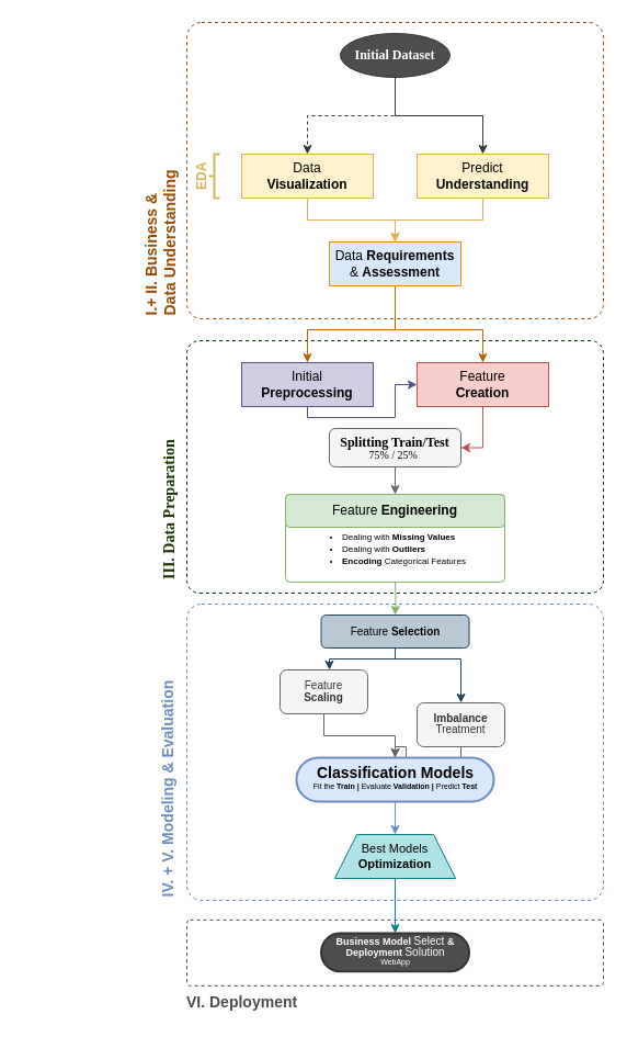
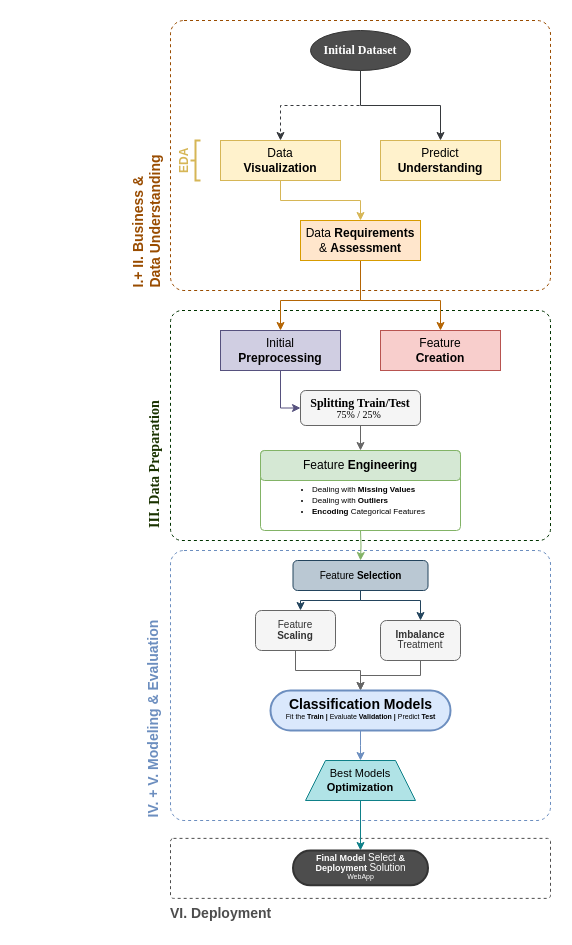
  <mxCell id="0" />
  <mxCell id="1" parent="0" />
  <mxCell id="2" value="" style="rounded=1;whiteSpace=wrap;html=1;labelBackgroundColor=none;dashed=1;fillColor=none;arcSize=5;strokeColor=#4d4d4d;gradientColor=#7ea6e0;" parent="1" vertex="1"><mxGeometry x="170" y="837.89" width="380" height="60" as="geometry" /></mxCell>
  <mxCell id="3" value="" style="rounded=1;whiteSpace=wrap;html=1;labelBackgroundColor=none;dashed=1;fillColor=none;arcSize=5;strokeColor=#6c8ebf;gradientColor=#7ea6e0;" parent="1" vertex="1"><mxGeometry x="170" y="550" width="380" height="270" as="geometry" /></mxCell>
  <mxCell id="4" value="&lt;b style=&quot;font-size: 14px;&quot;&gt;IV. + V. Modeling &amp;amp; Evaluation&lt;/b&gt;" style="text;whiteSpace=wrap;html=1;rotation=-90;fillColor=none;strokeColor=none;fontSize=14;gradientColor=#7ea6e0;fontColor=#6c8ebf;" parent="1" vertex="1"><mxGeometry x="20" y="677.5" width="260" height="25" as="geometry" /></mxCell>
  <mxCell id="5" value="&lt;b&gt;&lt;br&gt;&lt;/b&gt;" style="whiteSpace=wrap;html=1;labelBackgroundColor=none;strokeColor=#82b366;fillColor=none;rounded=1;arcSize=5;" parent="1" vertex="1"><mxGeometry x="260" y="450" width="200" height="80" as="geometry" /></mxCell>
  <mxCell id="6" value="" style="rounded=1;whiteSpace=wrap;html=1;labelBackgroundColor=none;dashed=1;fillColor=none;arcSize=5;strokeColor=#003300;movable=1;resizable=1;rotatable=1;deletable=1;editable=1;connectable=1;" parent="1" vertex="1"><mxGeometry x="170" y="310" width="380" height="230" as="geometry" /></mxCell>
  <mxCell id="7" value="" style="rounded=1;whiteSpace=wrap;html=1;labelBackgroundColor=none;dashed=1;fillColor=none;arcSize=5;strokeColor=#994C00;" parent="1" vertex="1"><mxGeometry x="170" y="20" width="380" height="270" as="geometry" /></mxCell>
  <mxCell id="8" style="edgeStyle=orthogonalEdgeStyle;html=1;exitX=0.5;exitY=1;exitDx=0;exitDy=0;rounded=0;entryX=0.5;entryY=0;entryDx=0;entryDy=0;fillColor=#eeeeee;strokeColor=#36393d;dashed=1;" parent="1" source="10" target="12" edge="1"><mxGeometry relative="1" as="geometry"><mxPoint x="310" y="120" as="targetPoint" /></mxGeometry></mxCell>
  <mxCell id="9" style="edgeStyle=orthogonalEdgeStyle;rounded=0;html=1;exitX=0.5;exitY=1;exitDx=0;exitDy=0;entryX=0.5;entryY=0;entryDx=0;entryDy=0;fillColor=#eeeeee;strokeColor=#36393d;" parent="1" source="10" target="14" edge="1"><mxGeometry relative="1" as="geometry" /></mxCell>
  <mxCell id="10" value="&lt;b&gt;Initial Dataset&lt;/b&gt;" style="ellipse;whiteSpace=wrap;html=1;fillColor=#4D4D4D;strokeColor=#333333;fontColor=#FFFFFF;rounded=1;fontFamily=Calibri;fontSource=https%3A%2F%2Fwww.downloadfonts.io%2Fcalibri-font-family-free%2F;" parent="1" vertex="1"><mxGeometry x="310" y="30" width="100" height="40" as="geometry" /></mxCell>
  <mxCell id="11" value="" style="edgeStyle=orthogonalEdgeStyle;rounded=0;html=1;fontColor=#d6b656;fillColor=#fff2cc;strokeColor=#d6b656;" parent="1" source="12" target="20" edge="1"><mxGeometry relative="1" as="geometry" /></mxCell>
  <mxCell id="12" value="Data&lt;br&gt;&lt;b&gt;Visualization&lt;/b&gt;" style="whiteSpace=wrap;html=1;fillColor=#fff2cc;strokeColor=#d6b656;" parent="1" vertex="1"><mxGeometry x="220" y="140" width="120" height="40" as="geometry" /></mxCell>
- <mxCell id="13" style="edgeStyle=orthogonalEdgeStyle;rounded=0;html=1;exitX=0.5;exitY=1;exitDx=0;exitDy=0;entryX=0.5;entryY=0;entryDx=0;entryDy=0;fontColor=#d6b656;fillColor=#fff2cc;strokeColor=#d6b656;" parent="1" source="14" target="20" edge="1"><mxGeometry relative="1" as="geometry" /></mxCell>
  <mxCell id="14" value="Predict&lt;br&gt;&lt;b&gt;Understanding&lt;/b&gt;" style="whiteSpace=wrap;html=1;fillColor=#fff2cc;strokeColor=#d6b656;" parent="1" vertex="1"><mxGeometry x="380" y="140" width="120" height="40" as="geometry" /></mxCell>
  <mxCell id="15" value="" style="strokeWidth=2;html=1;shape=mxgraph.flowchart.annotation_2;align=left;labelPosition=right;pointerEvents=1;fillColor=#fff2cc;strokeColor=#d6b656;" parent="1" vertex="1"><mxGeometry x="190" y="140" width="10" height="40" as="geometry" /></mxCell>
  <mxCell id="16" value="&lt;span style=&quot;font-family: Helvetica; font-size: 12px; font-style: normal; font-variant-ligatures: normal; font-variant-caps: normal; letter-spacing: normal; orphans: 2; text-align: left; text-indent: 0px; text-transform: none; widows: 2; word-spacing: 0px; -webkit-text-stroke-width: 0px; text-decoration-thickness: initial; text-decoration-style: initial; text-decoration-color: initial; float: none; display: inline !important;&quot;&gt;&lt;b&gt;EDA&lt;/b&gt;&lt;/span&gt;" style="text;whiteSpace=wrap;html=1;rotation=-90;fillColor=none;strokeColor=none;fontColor=#d6b656;" parent="1" vertex="1"><mxGeometry x="160" y="155" width="30" height="10" as="geometry" /></mxCell>
  <mxCell id="17" value="&lt;b style=&quot;font-size: 14px;&quot;&gt;I.+ II. Business &amp;amp; &lt;br style=&quot;font-size: 14px;&quot;&gt;Data Understanding&lt;/b&gt;" style="text;whiteSpace=wrap;html=1;rotation=-90;fillColor=none;strokeColor=none;fontColor=#994C00;fontSize=14;" parent="1" vertex="1"><mxGeometry x="60" y="187.5" width="165" height="40" as="geometry" /></mxCell>
  <mxCell id="18" value="" style="edgeStyle=orthogonalEdgeStyle;rounded=0;html=1;fontColor=#994C00;fillColor=#fad7ac;strokeColor=#b46504;" parent="1" source="20" target="22" edge="1"><mxGeometry relative="1" as="geometry"><Array as="points"><mxPoint x="360" y="300" /><mxPoint x="280" y="300" /></Array></mxGeometry></mxCell>
  <mxCell id="19" style="edgeStyle=orthogonalEdgeStyle;rounded=0;html=1;exitX=0.5;exitY=1;exitDx=0;exitDy=0;fontColor=#994C00;fillColor=#fad7ac;strokeColor=#b46504;" parent="1" source="20" target="24" edge="1"><mxGeometry relative="1" as="geometry"><Array as="points"><mxPoint x="360" y="300" /><mxPoint x="440" y="300" /></Array></mxGeometry></mxCell>
- <mxCell id="20" value="Data &lt;b&gt;Requirements &lt;/b&gt;&amp;amp;&amp;nbsp;&lt;b&gt;Assessment&lt;/b&gt;" style="whiteSpace=wrap;html=1;fillColor=#dae8fc;strokeColor=#d79b00;" parent="1" vertex="1"><mxGeometry x="300" y="220" width="120" height="40" as="geometry" /></mxCell>
- <mxCell id="21" style="edgeStyle=orthogonalEdgeStyle;rounded=0;html=1;exitX=0.5;exitY=1;exitDx=0;exitDy=0;fontColor=#994C00;fillColor=#d0cee2;strokeColor=#56517e;" parent="1" source="22" target="24" edge="1"><mxGeometry relative="1" as="geometry"><mxPoint x="280" y="450" as="targetPoint" /></mxGeometry></mxCell>
+ <mxCell id="20" value="Data &lt;b&gt;Requirements &lt;/b&gt;&amp;amp;&amp;nbsp;&lt;b&gt;Assessment&lt;/b&gt;" style="whiteSpace=wrap;html=1;fillColor=#ffe6cc;strokeColor=#d79b00;" parent="1" vertex="1"><mxGeometry x="300" y="220" width="120" height="40" as="geometry" /></mxCell>
+ <mxCell id="21" style="edgeStyle=orthogonalEdgeStyle;rounded=0;html=1;exitX=0.5;exitY=1;exitDx=0;exitDy=0;fontColor=#994C00;fillColor=#d0cee2;strokeColor=#56517e;entryX=0;entryY=0.5;entryDx=0;entryDy=0;" parent="1" source="22" target="27" edge="1"><mxGeometry relative="1" as="geometry"><mxPoint x="280" y="450" as="targetPoint" /></mxGeometry></mxCell>
  <mxCell id="22" value="Initial &lt;br&gt;&lt;b&gt;Preprocessing&lt;/b&gt;" style="whiteSpace=wrap;html=1;fillColor=#d0cee2;strokeColor=#56517e;" parent="1" vertex="1"><mxGeometry x="220" y="330" width="120" height="40" as="geometry" /></mxCell>
- <mxCell id="23" style="edgeStyle=orthogonalEdgeStyle;rounded=0;html=1;exitX=0.5;exitY=1;exitDx=0;exitDy=0;entryX=1;entryY=0.5;entryDx=0;entryDy=0;fontColor=default;fillColor=#f8cecc;strokeColor=#b85450;" parent="1" source="24" target="27" edge="1"><mxGeometry relative="1" as="geometry" /></mxCell>
  <mxCell id="24" value="Feature&lt;br&gt;&lt;b&gt;Creation&lt;/b&gt;" style="whiteSpace=wrap;html=1;fillColor=#f8cecc;strokeColor=#b85450;" parent="1" vertex="1"><mxGeometry x="380" y="330" width="120" height="40" as="geometry" /></mxCell>
  <mxCell id="25" value="&lt;b style=&quot;font-size: 14px;&quot;&gt;III.&amp;nbsp;Data Preparation&lt;/b&gt;" style="text;whiteSpace=wrap;html=1;rotation=-90;fillColor=none;strokeColor=none;fontColor=#1A3300;fontFamily=Calibri;fontSource=https%3A%2F%2Fwww.downloadfonts.io%2Fcalibri-font-family-free%2F;fontSize=14;" parent="1" vertex="1"><mxGeometry x="90" y="450" width="130" height="30" as="geometry" /></mxCell>
  <mxCell id="26" style="edgeStyle=orthogonalEdgeStyle;rounded=0;html=1;exitX=0.5;exitY=1;exitDx=0;exitDy=0;fontColor=default;fillColor=#f5f5f5;strokeColor=#666666;" parent="1" source="27" edge="1"><mxGeometry relative="1" as="geometry"><mxPoint x="360" y="450" as="targetPoint" /></mxGeometry></mxCell>
  <mxCell id="27" value="&lt;p style=&quot;line-height: 90%;&quot;&gt;&lt;b style=&quot;border-color: var(--border-color); font-family: Calibri; line-height: 9.6px;&quot;&gt;Splitting Train/Test&lt;/b&gt;&lt;br style=&quot;border-color: var(--border-color); font-family: Calibri;&quot;&gt;&lt;font style=&quot;border-color: var(--border-color); font-family: Calibri; font-size: 10px; line-height: 8px;&quot;&gt;75% / 25%&lt;b style=&quot;border-color: var(--border-color);&quot;&gt;&amp;nbsp;&lt;/b&gt;&lt;/font&gt;&lt;/p&gt;" style="rounded=1;whiteSpace=wrap;html=1;labelBackgroundColor=none;strokeColor=#666666;fillColor=#f5f5f5;gradientColor=none;fontColor=default;" parent="1" vertex="1"><mxGeometry x="300" y="390" width="120" height="35" as="geometry" /></mxCell>
  <mxCell id="28" value="Feature &lt;b&gt;Engineering&lt;br&gt;&lt;/b&gt;" style="whiteSpace=wrap;html=1;labelBackgroundColor=none;strokeColor=#82b366;fillColor=#d5e8d4;rounded=1;arcSize=13;" parent="1" vertex="1"><mxGeometry x="260" y="450" width="200" height="30" as="geometry" /></mxCell>
  <mxCell id="29" value="" style="edgeStyle=orthogonalEdgeStyle;rounded=0;html=1;fontSize=8;fontColor=default;fillColor=#d5e8d4;strokeColor=#82b366;" parent="1" target="33" edge="1"><mxGeometry relative="1" as="geometry"><mxPoint x="360" y="530" as="sourcePoint" /></mxGeometry></mxCell>
  <mxCell id="30" value="&lt;ul style=&quot;font-size: 8px; line-height: 140%;&quot;&gt;&lt;li&gt;Dealing with &lt;b&gt;Missing Values&lt;/b&gt;&lt;/li&gt;&lt;li&gt;Dealing with &lt;b&gt;Outliers&lt;/b&gt;&lt;/li&gt;&lt;li&gt;&lt;b&gt;Encoding &lt;/b&gt;Categorical Features&lt;/li&gt;&lt;/ul&gt;" style="text;html=1;align=left;verticalAlign=middle;resizable=0;points=[];autosize=1;strokeColor=none;fillColor=none;fontColor=default;" parent="1" vertex="1"><mxGeometry x="270" y="470" width="180" height="60" as="geometry" /></mxCell>
  <mxCell id="31" value="" style="edgeStyle=orthogonalEdgeStyle;rounded=0;html=1;fontSize=10;fontColor=#1A3300;fillColor=#bac8d3;strokeColor=#23445d;" parent="1" source="33" target="35" edge="1"><mxGeometry relative="1" as="geometry"><Array as="points"><mxPoint x="360" y="600" /><mxPoint x="300" y="600" /></Array></mxGeometry></mxCell>
  <mxCell id="32" style="edgeStyle=orthogonalEdgeStyle;rounded=0;html=1;exitX=0.5;exitY=1;exitDx=0;exitDy=0;entryX=0.5;entryY=0;entryDx=0;entryDy=0;fontSize=10;fontColor=#1A3300;fillColor=#bac8d3;strokeColor=#23445d;" parent="1" source="33" target="37" edge="1"><mxGeometry relative="1" as="geometry"><Array as="points"><mxPoint x="360" y="600" /><mxPoint x="420" y="600" /></Array></mxGeometry></mxCell>
  <mxCell id="33" value="&lt;font style=&quot;font-size: 10px;&quot;&gt;Feature &lt;b&gt;Selection&lt;/b&gt;&lt;/font&gt;" style="whiteSpace=wrap;html=1;rounded=1;labelBackgroundColor=none;strokeColor=#23445d;fontSize=8;fillColor=#bac8d3;" parent="1" vertex="1"><mxGeometry x="292.5" y="560" width="135" height="30" as="geometry" /></mxCell>
  <mxCell id="34" style="edgeStyle=orthogonalEdgeStyle;rounded=0;html=1;exitX=0.5;exitY=1;exitDx=0;exitDy=0;fontSize=10;fontColor=#1A3300;fillColor=#f5f5f5;strokeColor=#666666;entryX=0.5;entryY=0.5;entryDx=0;entryDy=-20;entryPerimeter=0;" parent="1" source="35" target="39" edge="1"><mxGeometry relative="1" as="geometry"><mxPoint x="360" y="690" as="targetPoint" /></mxGeometry></mxCell>
  <mxCell id="35" value="&lt;font style=&quot;font-size: 10px; line-height: 90%;&quot;&gt;Feature &lt;br&gt;&lt;b&gt;Scaling&lt;/b&gt;&lt;/font&gt;" style="whiteSpace=wrap;html=1;fontSize=8;fillColor=#f5f5f5;strokeColor=#666666;rounded=1;labelBackgroundColor=none;fontColor=#333333;" parent="1" vertex="1"><mxGeometry x="255" y="610" width="80" height="40" as="geometry" /></mxCell>
  <mxCell id="36" style="edgeStyle=orthogonalEdgeStyle;rounded=0;html=1;exitX=0.5;exitY=1;exitDx=0;exitDy=0;fontSize=10;fontColor=#1A3300;fillColor=#f5f5f5;strokeColor=#666666;entryX=0.5;entryY=0.5;entryDx=0;entryDy=-20;entryPerimeter=0;" parent="1" source="37" target="39" edge="1"><mxGeometry relative="1" as="geometry"><mxPoint x="360" y="690" as="targetPoint" /></mxGeometry></mxCell>
- <mxCell id="37" value="&lt;font style=&quot;line-height: 90%;&quot;&gt;&lt;span style=&quot;font-size: 10px;&quot;&gt;&lt;b&gt;Imbalance&lt;/b&gt;&lt;/span&gt;&lt;br&gt;&lt;span style=&quot;font-size: 10px;&quot;&gt;Treatment&lt;/span&gt;&lt;/font&gt;" style="whiteSpace=wrap;html=1;fontSize=8;fillColor=#f5f5f5;strokeColor=#666666;rounded=1;labelBackgroundColor=none;fontColor=#333333;" parent="1" vertex="1"><mxGeometry x="380" y="640" width="80" height="40" as="geometry" /></mxCell>
+ <mxCell id="37" value="&lt;font style=&quot;line-height: 90%;&quot;&gt;&lt;span style=&quot;font-size: 10px;&quot;&gt;&lt;b&gt;Imbalance&lt;/b&gt;&lt;/span&gt;&lt;br&gt;&lt;span style=&quot;font-size: 10px;&quot;&gt;Treatment&lt;/span&gt;&lt;/font&gt;" style="whiteSpace=wrap;html=1;fontSize=8;fillColor=#f5f5f5;strokeColor=#666666;rounded=1;labelBackgroundColor=none;fontColor=#333333;" parent="1" vertex="1"><mxGeometry x="380" y="620" width="80" height="40" as="geometry" /></mxCell>
  <mxCell id="38" style="edgeStyle=orthogonalEdgeStyle;rounded=0;html=1;exitX=0.5;exitY=0.5;exitDx=0;exitDy=20;exitPerimeter=0;fontSize=8;fontColor=#1A3300;fillColor=#dae8fc;strokeColor=#6c8ebf;" parent="1" source="39" edge="1"><mxGeometry relative="1" as="geometry"><mxPoint x="360" y="760" as="targetPoint" /></mxGeometry></mxCell>
  <mxCell id="39" value="&lt;p style=&quot;line-height: 130%; font-size: 7px;&quot;&gt;&lt;font style=&quot;font-weight: bold; font-size: 14px;&quot;&gt;Classification Models&lt;/font&gt;&lt;br&gt;&lt;font style=&quot;font-size: 7px;&quot;&gt;Fit the &lt;b&gt;Train | &lt;/b&gt;Evaluate&amp;nbsp;&lt;b&gt;Validation | &lt;/b&gt;Predict &lt;b&gt;Test&lt;/b&gt;&lt;/font&gt;&lt;/p&gt;" style="html=1;dashed=0;whitespace=wrap;shape=mxgraph.dfd.start;fillColor=#dae8fc;strokeColor=#6c8ebf;strokeWidth=2;" parent="1" vertex="1"><mxGeometry x="270" y="690" width="180" height="40" as="geometry" /></mxCell>
  <mxCell id="40" style="edgeStyle=orthogonalEdgeStyle;rounded=0;html=1;exitX=0.5;exitY=1;exitDx=0;exitDy=0;fontSize=7;fontColor=#1A3300;entryX=0.5;entryY=0.5;entryDx=0;entryDy=-17.39;entryPerimeter=0;fillColor=#b0e3e6;strokeColor=#0e8088;" parent="1" source="41" target="43" edge="1"><mxGeometry relative="1" as="geometry"><mxPoint x="360.091" y="820" as="targetPoint" /></mxGeometry></mxCell>
  <mxCell id="41" value="&lt;font style=&quot;&quot;&gt;&lt;span style=&quot;font-size: 11px;&quot;&gt;Best Models&lt;/span&gt;&lt;b style=&quot;font-size: 11px;&quot;&gt; Optimization&lt;/b&gt;&lt;/font&gt;" style="shape=trapezoid;perimeter=trapezoidPerimeter;whiteSpace=wrap;html=1;fixedSize=1;rounded=0;glass=0;labelBackgroundColor=none;sketch=0;strokeColor=#0e8088;strokeWidth=1;fontSize=6;fillColor=#b0e3e6;" parent="1" vertex="1"><mxGeometry x="305" y="760" width="110" height="40" as="geometry" /></mxCell>
  <mxCell id="42" value="" style="group" parent="1" vertex="1" connectable="0"><mxGeometry x="292.5" y="850" width="135" height="35.78" as="geometry" /></mxCell>
- <mxCell id="43" value="&lt;p style=&quot;line-height: 0%;&quot;&gt;&lt;b style=&quot;font-size: 9px;&quot;&gt;Business Model &lt;/b&gt;&lt;font size=&quot;1&quot;&gt;Select&amp;nbsp;&lt;/font&gt;&lt;span style=&quot;font-size: 9px;&quot;&gt;&lt;b&gt;&amp;amp;&lt;/b&gt;&lt;/span&gt;&lt;/p&gt;&lt;p style=&quot;line-height: 0%;&quot;&gt;&lt;b style=&quot;font-size: 9px;&quot;&gt;Deployment &lt;/b&gt;&lt;font size=&quot;1&quot;&gt;Solution&lt;/font&gt;&lt;/p&gt;&lt;p style=&quot;line-height: 0%;&quot;&gt;&lt;b style=&quot;background-color: initial; font-size: 9px;&quot;&gt;&amp;nbsp;&lt;/b&gt;&lt;/p&gt;" style="html=1;dashed=0;whitespace=wrap;shape=mxgraph.dfd.start;fillColor=#4D4D4D;strokeColor=#333333;fontColor=#ffffff;strokeWidth=2;fontSize=10;" parent="42" vertex="1"><mxGeometry width="135" height="34.78" as="geometry" /></mxCell>
+ <mxCell id="43" value="&lt;p style=&quot;line-height: 0%;&quot;&gt;&lt;b style=&quot;font-size: 9px;&quot;&gt;Final Model &lt;/b&gt;&lt;font size=&quot;1&quot;&gt;Select&amp;nbsp;&lt;/font&gt;&lt;span style=&quot;font-size: 9px;&quot;&gt;&lt;b&gt;&amp;amp;&lt;/b&gt;&lt;/span&gt;&lt;/p&gt;&lt;p style=&quot;line-height: 0%;&quot;&gt;&lt;b style=&quot;font-size: 9px;&quot;&gt;Deployment &lt;/b&gt;&lt;font size=&quot;1&quot;&gt;Solution&lt;/font&gt;&lt;/p&gt;&lt;p style=&quot;line-height: 0%;&quot;&gt;&lt;b style=&quot;background-color: initial; font-size: 9px;&quot;&gt;&amp;nbsp;&lt;/b&gt;&lt;/p&gt;" style="html=1;dashed=0;whitespace=wrap;shape=mxgraph.dfd.start;fillColor=#4D4D4D;strokeColor=#333333;fontColor=#ffffff;strokeWidth=2;fontSize=10;" parent="42" vertex="1"><mxGeometry width="135" height="34.78" as="geometry" /></mxCell>
  <mxCell id="44" value="&lt;span style=&quot;color: rgb(255, 255, 255);&quot;&gt;&lt;font style=&quot;font-size: 7px;&quot;&gt;WebApp&lt;/font&gt;&lt;/span&gt;" style="text;html=1;align=center;verticalAlign=middle;resizable=0;points=[];autosize=1;strokeColor=none;fillColor=none;fontSize=5;fontColor=#1A3300;" parent="42" vertex="1"><mxGeometry x="42.5" y="16.78" width="50" height="20" as="geometry" /></mxCell>
  <mxCell id="45" value="&lt;b style=&quot;font-size: 14px;&quot;&gt;VI. Deployment&lt;/b&gt;" style="text;whiteSpace=wrap;html=1;rotation=0;fillColor=none;strokeColor=none;fontSize=14;gradientColor=#b3b3b3;fontColor=#4d4d4d;" parent="1" vertex="1"><mxGeometry x="167.5" y="898" width="260" height="25" as="geometry" /></mxCell>
